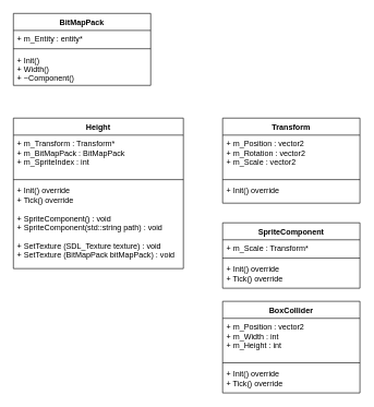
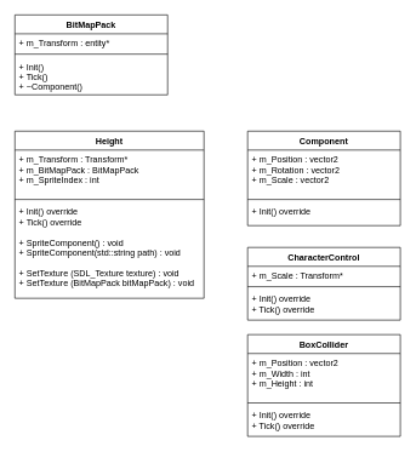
  <mxCell id="0" />
  <mxCell id="1" parent="0" />
- <mxCell id="2" value="Transform" style="swimlane;fontStyle=1;align=center;verticalAlign=top;childLayout=stackLayout;horizontal=1;startSize=26;horizontalStack=0;resizeParent=1;resizeParentMax=0;resizeLast=0;collapsible=1;marginBottom=0;" vertex="1" parent="1"><mxGeometry x="340" y="180" width="210" height="130" as="geometry" /></mxCell>
+ <mxCell id="2" value="Component" style="swimlane;fontStyle=1;align=center;verticalAlign=top;childLayout=stackLayout;horizontal=1;startSize=26;horizontalStack=0;resizeParent=1;resizeParentMax=0;resizeLast=0;collapsible=1;marginBottom=0;" vertex="1" parent="1"><mxGeometry x="340" y="180" width="210" height="130" as="geometry" /></mxCell>
  <mxCell id="3" value="+ m_Position : vector2&#10;+ m_Rotation : vector2&#10;+ m_Scale : vector2" style="text;strokeColor=none;fillColor=none;align=left;verticalAlign=top;spacingLeft=4;spacingRight=4;overflow=hidden;rotatable=0;points=[[0,0.5],[1,0.5]];portConstraint=eastwest;" vertex="1" parent="2"><mxGeometry y="26" width="210" height="64" as="geometry" /></mxCell>
  <mxCell id="4" value="" style="line;strokeWidth=1;fillColor=none;align=left;verticalAlign=middle;spacingTop=-1;spacingLeft=3;spacingRight=3;rotatable=0;labelPosition=right;points=[];portConstraint=eastwest;" vertex="1" parent="2"><mxGeometry y="90" width="210" height="8" as="geometry" /></mxCell>
  <mxCell id="5" value="+ Init() override" style="text;strokeColor=none;fillColor=none;align=left;verticalAlign=top;spacingLeft=4;spacingRight=4;overflow=hidden;rotatable=0;points=[[0,0.5],[1,0.5]];portConstraint=eastwest;" vertex="1" parent="2"><mxGeometry y="98" width="210" height="32" as="geometry" /></mxCell>
  <mxCell id="6" value="BitMapPack" style="swimlane;fontStyle=1;align=center;verticalAlign=top;childLayout=stackLayout;horizontal=1;startSize=26;horizontalStack=0;resizeParent=1;resizeParentMax=0;resizeLast=0;collapsible=1;marginBottom=0;" vertex="1" parent="1"><mxGeometry x="20" y="20" width="210" height="110" as="geometry" /></mxCell>
- <mxCell id="7" value="+ m_Entity : entity*" style="text;strokeColor=none;fillColor=none;align=left;verticalAlign=top;spacingLeft=4;spacingRight=4;overflow=hidden;rotatable=0;points=[[0,0.5],[1,0.5]];portConstraint=eastwest;" vertex="1" parent="6"><mxGeometry y="26" width="210" height="24" as="geometry" /></mxCell>
+ <mxCell id="7" value="+ m_Transform : entity*" style="text;strokeColor=none;fillColor=none;align=left;verticalAlign=top;spacingLeft=4;spacingRight=4;overflow=hidden;rotatable=0;points=[[0,0.5],[1,0.5]];portConstraint=eastwest;" vertex="1" parent="6"><mxGeometry y="26" width="210" height="24" as="geometry" /></mxCell>
  <mxCell id="8" value="" style="line;strokeWidth=1;fillColor=none;align=left;verticalAlign=middle;spacingTop=-1;spacingLeft=3;spacingRight=3;rotatable=0;labelPosition=right;points=[];portConstraint=eastwest;" vertex="1" parent="6"><mxGeometry y="50" width="210" height="8" as="geometry" /></mxCell>
- <mxCell id="9" value="+ Init()&#10;+ Width()&#10;+ ~Component()" style="text;strokeColor=none;fillColor=none;align=left;verticalAlign=top;spacingLeft=4;spacingRight=4;overflow=hidden;rotatable=0;points=[[0,0.5],[1,0.5]];portConstraint=eastwest;" vertex="1" parent="6"><mxGeometry y="58" width="210" height="52" as="geometry" /></mxCell>
+ <mxCell id="9" value="+ Init()&#10;+ Tick()&#10;+ ~Component()" style="text;strokeColor=none;fillColor=none;align=left;verticalAlign=top;spacingLeft=4;spacingRight=4;overflow=hidden;rotatable=0;points=[[0,0.5],[1,0.5]];portConstraint=eastwest;" vertex="1" parent="6"><mxGeometry y="58" width="210" height="52" as="geometry" /></mxCell>
  <mxCell id="10" value="Height" style="swimlane;fontStyle=1;align=center;verticalAlign=top;childLayout=stackLayout;horizontal=1;startSize=26;horizontalStack=0;resizeParent=1;resizeParentMax=0;resizeLast=0;collapsible=1;marginBottom=0;" vertex="1" parent="1"><mxGeometry x="20" y="180" width="260" height="230" as="geometry" /></mxCell>
  <mxCell id="11" value="+ m_Transform : Transform*&#10;+ m_BitMapPack : BitMapPack&#10;+ m_SpriteIndex : int" style="text;strokeColor=none;fillColor=none;align=left;verticalAlign=top;spacingLeft=4;spacingRight=4;overflow=hidden;rotatable=0;points=[[0,0.5],[1,0.5]];portConstraint=eastwest;" vertex="1" parent="10"><mxGeometry y="26" width="260" height="64" as="geometry" /></mxCell>
  <mxCell id="12" value="" style="line;strokeWidth=1;fillColor=none;align=left;verticalAlign=middle;spacingTop=-1;spacingLeft=3;spacingRight=3;rotatable=0;labelPosition=right;points=[];portConstraint=eastwest;" vertex="1" parent="10"><mxGeometry y="90" width="260" height="8" as="geometry" /></mxCell>
  <mxCell id="13" value="+ Init() override&#10;+ Tick() override&#10;&#10;+ SpriteComponent() : void&#10;+ SpriteComponent(std::string path) : void&#10;&#10;+ SetTexture (SDL_Texture texture) : void&#10;+ SetTexture (BitMapPack bitMapPack) : void" style="text;strokeColor=none;fillColor=none;align=left;verticalAlign=top;spacingLeft=4;spacingRight=4;overflow=hidden;rotatable=0;points=[[0,0.5],[1,0.5]];portConstraint=eastwest;" vertex="1" parent="10"><mxGeometry y="98" width="260" height="132" as="geometry" /></mxCell>
- <mxCell id="14" value="SpriteComponent" style="swimlane;fontStyle=1;align=center;verticalAlign=top;childLayout=stackLayout;horizontal=1;startSize=26;horizontalStack=0;resizeParent=1;resizeParentMax=0;resizeLast=0;collapsible=1;marginBottom=0;" vertex="1" parent="1"><mxGeometry x="340" y="340" width="210" height="100" as="geometry" /></mxCell>
+ <mxCell id="14" value="CharacterControl" style="swimlane;fontStyle=1;align=center;verticalAlign=top;childLayout=stackLayout;horizontal=1;startSize=26;horizontalStack=0;resizeParent=1;resizeParentMax=0;resizeLast=0;collapsible=1;marginBottom=0;" vertex="1" parent="1"><mxGeometry x="340" y="340" width="210" height="100" as="geometry" /></mxCell>
  <mxCell id="15" value="+ m_Scale : Transform*" style="text;strokeColor=none;fillColor=none;align=left;verticalAlign=top;spacingLeft=4;spacingRight=4;overflow=hidden;rotatable=0;points=[[0,0.5],[1,0.5]];portConstraint=eastwest;" vertex="1" parent="14"><mxGeometry y="26" width="210" height="24" as="geometry" /></mxCell>
  <mxCell id="16" value="" style="line;strokeWidth=1;fillColor=none;align=left;verticalAlign=middle;spacingTop=-1;spacingLeft=3;spacingRight=3;rotatable=0;labelPosition=right;points=[];portConstraint=eastwest;" vertex="1" parent="14"><mxGeometry y="50" width="210" height="8" as="geometry" /></mxCell>
  <mxCell id="17" value="+ Init() override&#10;+ Tick() override" style="text;strokeColor=none;fillColor=none;align=left;verticalAlign=top;spacingLeft=4;spacingRight=4;overflow=hidden;rotatable=0;points=[[0,0.5],[1,0.5]];portConstraint=eastwest;" vertex="1" parent="14"><mxGeometry y="58" width="210" height="42" as="geometry" /></mxCell>
  <mxCell id="18" value="BoxCollider" style="swimlane;fontStyle=1;align=center;verticalAlign=top;childLayout=stackLayout;horizontal=1;startSize=26;horizontalStack=0;resizeParent=1;resizeParentMax=0;resizeLast=0;collapsible=1;marginBottom=0;" vertex="1" parent="1"><mxGeometry x="340" y="460" width="210" height="140" as="geometry" /></mxCell>
  <mxCell id="19" value="+ m_Position : vector2&#10;+ m_Width : int&#10;+ m_Height : int" style="text;strokeColor=none;fillColor=none;align=left;verticalAlign=top;spacingLeft=4;spacingRight=4;overflow=hidden;rotatable=0;points=[[0,0.5],[1,0.5]];portConstraint=eastwest;" vertex="1" parent="18"><mxGeometry y="26" width="210" height="64" as="geometry" /></mxCell>
  <mxCell id="20" value="" style="line;strokeWidth=1;fillColor=none;align=left;verticalAlign=middle;spacingTop=-1;spacingLeft=3;spacingRight=3;rotatable=0;labelPosition=right;points=[];portConstraint=eastwest;" vertex="1" parent="18"><mxGeometry y="90" width="210" height="8" as="geometry" /></mxCell>
  <mxCell id="21" value="+ Init() override&#10;+ Tick() override" style="text;strokeColor=none;fillColor=none;align=left;verticalAlign=top;spacingLeft=4;spacingRight=4;overflow=hidden;rotatable=0;points=[[0,0.5],[1,0.5]];portConstraint=eastwest;" vertex="1" parent="18"><mxGeometry y="98" width="210" height="42" as="geometry" /></mxCell>
